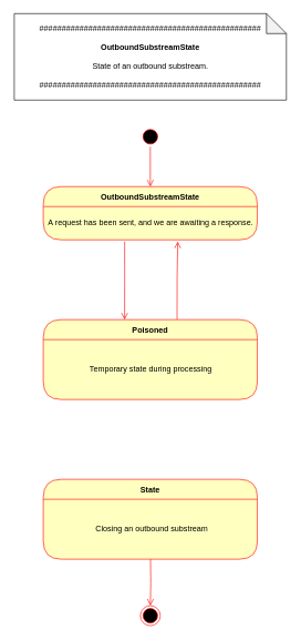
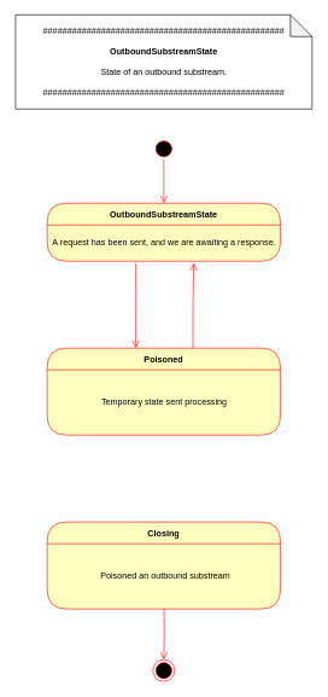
  <mxCell id="0" />
  <mxCell id="1" parent="0" />
  <mxCell id="2" value="&lt;span style=&quot;font-weight: normal;&quot;&gt;##################################################&lt;br&gt;&lt;/span&gt;&lt;br&gt;OutboundSubstreamState&lt;br&gt;&lt;br&gt;&lt;span style=&quot;font-weight: normal;&quot;&gt;State of an outbound substream.&lt;br&gt;&lt;/span&gt;&lt;br&gt;&lt;span style=&quot;font-weight: normal;&quot;&gt;##################################################&lt;/span&gt;" style="shape=note;whiteSpace=wrap;html=1;backgroundOutline=1;darkOpacity=0.05;fontStyle=1" parent="1" vertex="1"><mxGeometry x="20.75" y="20" width="410" height="130" as="geometry" /></mxCell>
  <mxCell id="3" value="" style="ellipse;html=1;shape=startState;fillColor=#000000;strokeColor=#ff0000;" parent="1" vertex="1"><mxGeometry x="210.75" y="190" width="30" height="30" as="geometry" /></mxCell>
  <mxCell id="4" value="" style="edgeStyle=orthogonalEdgeStyle;html=1;verticalAlign=bottom;endArrow=open;endSize=8;strokeColor=#ff0000;entryX=0.5;entryY=0;entryDx=0;entryDy=0;" parent="1" source="3" target="5" edge="1"><mxGeometry relative="1" as="geometry"><mxPoint x="222" y="280" as="targetPoint" /></mxGeometry></mxCell>
  <mxCell id="5" value="OutboundSubstreamState" style="swimlane;fontStyle=1;align=center;verticalAlign=middle;childLayout=stackLayout;horizontal=1;startSize=30;horizontalStack=0;resizeParent=0;resizeLast=1;container=0;fontColor=#000000;collapsible=0;rounded=1;arcSize=30;strokeColor=#ff0000;fillColor=#ffffc0;swimlaneFillColor=#ffffc0;dropTarget=0;" parent="1" vertex="1"><mxGeometry x="64.5" y="280" width="322.5" height="80" as="geometry" /></mxCell>
  <mxCell id="6" value="A request has been sent, and we are awaiting a response." style="text;html=1;strokeColor=none;fillColor=none;align=center;verticalAlign=middle;spacingLeft=4;spacingRight=4;whiteSpace=wrap;overflow=hidden;rotatable=0;fontColor=#000000;" parent="5" vertex="1"><mxGeometry y="30" width="322.5" height="50" as="geometry" /></mxCell>
  <mxCell id="7" value="Poisoned" style="swimlane;fontStyle=1;align=center;verticalAlign=middle;childLayout=stackLayout;horizontal=1;startSize=30;horizontalStack=0;resizeParent=0;resizeLast=1;container=0;fontColor=#000000;collapsible=0;rounded=1;arcSize=30;strokeColor=#ff0000;fillColor=#ffffc0;swimlaneFillColor=#ffffc0;dropTarget=0;" parent="1" vertex="1"><mxGeometry x="64.5" y="480" width="322.5" height="120" as="geometry" /></mxCell>
- <mxCell id="8" value="Temporary state during processing" style="text;html=1;strokeColor=none;fillColor=none;align=center;verticalAlign=middle;spacingLeft=4;spacingRight=4;whiteSpace=wrap;overflow=hidden;rotatable=0;fontColor=#000000;" parent="7" vertex="1"><mxGeometry y="30" width="322.5" height="90" as="geometry" /></mxCell>
- <mxCell id="9" value="State" style="swimlane;fontStyle=1;align=center;verticalAlign=middle;childLayout=stackLayout;horizontal=1;startSize=30;horizontalStack=0;resizeParent=0;resizeLast=1;container=0;fontColor=#000000;collapsible=0;rounded=1;arcSize=30;strokeColor=#ff0000;fillColor=#ffffc0;swimlaneFillColor=#ffffc0;dropTarget=0;" parent="1" vertex="1"><mxGeometry x="64.5" y="720" width="322.5" height="120" as="geometry" /></mxCell>
- <mxCell id="10" value="&amp;nbsp;Closing an outbound substream" style="text;html=1;strokeColor=none;fillColor=none;align=center;verticalAlign=middle;spacingLeft=4;spacingRight=4;whiteSpace=wrap;overflow=hidden;rotatable=0;fontColor=#000000;" parent="9" vertex="1"><mxGeometry y="30" width="322.5" height="90" as="geometry" /></mxCell>
+ <mxCell id="8" value="Temporary state sent processing" style="text;html=1;strokeColor=none;fillColor=none;align=center;verticalAlign=middle;spacingLeft=4;spacingRight=4;whiteSpace=wrap;overflow=hidden;rotatable=0;fontColor=#000000;" parent="7" vertex="1"><mxGeometry y="30" width="322.5" height="90" as="geometry" /></mxCell>
+ <mxCell id="9" value="Closing" style="swimlane;fontStyle=1;align=center;verticalAlign=middle;childLayout=stackLayout;horizontal=1;startSize=30;horizontalStack=0;resizeParent=0;resizeLast=1;container=0;fontColor=#000000;collapsible=0;rounded=1;arcSize=30;strokeColor=#ff0000;fillColor=#ffffc0;swimlaneFillColor=#ffffc0;dropTarget=0;" parent="1" vertex="1"><mxGeometry x="64.5" y="720" width="322.5" height="120" as="geometry" /></mxCell>
+ <mxCell id="10" value="&amp;nbsp;Poisoned an outbound substream" style="text;html=1;strokeColor=none;fillColor=none;align=center;verticalAlign=middle;spacingLeft=4;spacingRight=4;whiteSpace=wrap;overflow=hidden;rotatable=0;fontColor=#000000;" parent="9" vertex="1"><mxGeometry y="30" width="322.5" height="90" as="geometry" /></mxCell>
  <mxCell id="11" value="" style="ellipse;html=1;shape=endState;fillColor=#000000;strokeColor=#ff0000;" parent="1" vertex="1"><mxGeometry x="210.75" y="910" width="30" height="30" as="geometry" /></mxCell>
  <mxCell id="12" value="" style="edgeStyle=orthogonalEdgeStyle;html=1;verticalAlign=bottom;endArrow=open;endSize=8;strokeColor=#ff0000;entryX=0.5;entryY=0;entryDx=0;entryDy=0;" parent="1" target="11" edge="1"><mxGeometry relative="1" as="geometry"><mxPoint x="235.75" y="730" as="targetPoint" /><mxPoint x="226" y="840" as="sourcePoint" /></mxGeometry></mxCell>
  <mxCell id="13" value="" style="edgeStyle=orthogonalEdgeStyle;html=1;verticalAlign=bottom;endArrow=open;endSize=8;strokeColor=#ff0000;entryX=0.628;entryY=1.05;entryDx=0;entryDy=0;entryPerimeter=0;exitX=0.625;exitY=-0.004;exitDx=0;exitDy=0;exitPerimeter=0;" edge="1" parent="1" source="7" target="6"><mxGeometry relative="1" as="geometry"><mxPoint x="235.75" y="490" as="targetPoint" /><mxPoint x="427" y="390" as="sourcePoint" /></mxGeometry></mxCell>
  <mxCell id="14" value="" style="edgeStyle=orthogonalEdgeStyle;html=1;verticalAlign=bottom;endArrow=open;endSize=8;strokeColor=#ff0000;exitX=0.38;exitY=1.05;exitDx=0;exitDy=0;exitPerimeter=0;" edge="1" parent="1" source="6"><mxGeometry relative="1" as="geometry"><mxPoint x="187" y="480" as="targetPoint" /><mxPoint x="235.75" y="610" as="sourcePoint" /></mxGeometry></mxCell>
